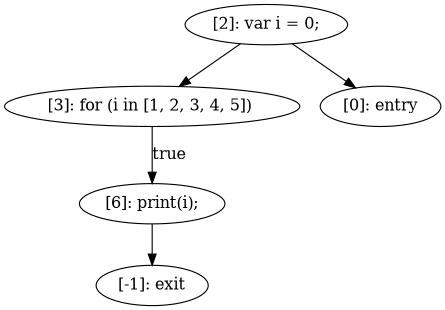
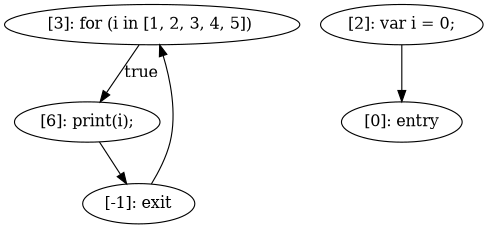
  digraph {
    n1 [label="[3]: for (i in [1, 2, 3, 4, 5]) "]
    n2 [label="[6]: print(i);\n"]
    n3 [label="[-1]: exit"]
    n4 [label="[2]: var i = 0;\n"]
    n5 [label="[0]: entry"]
    n1 -> n2 [label=true]
    n2 -> n3
-   n4 -> n1
+   n3 -> n1
    n4 -> n5
  }
